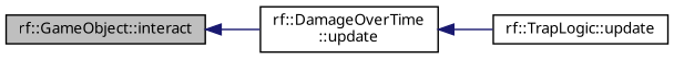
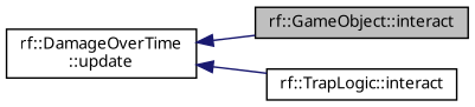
  digraph {
    fontname="Noto Sans"
    rankdir=LR
    node [color=black fillcolor=white fontname="Noto Sans" fontsize=10 shape=record style=filled]
    edge [color=midnightblue dir=back fontname="Noto Sans" fontsize=10 labelfontname=Helvetica labelfontsize=10 style=solid]
    n1 [fillcolor=grey75 fontcolor=black height=0.2 label="rf::GameObject::interact" width=0.4]
    n2 [height=0.2 label="rf::DamageOverTime\l::update" width=0.4]
-   n3 [height=0.2 label="rf::TrapLogic::update" width=0.4]
-   n1 -> n2
+   n3 [height=0.2 label="rf::TrapLogic::interact" width=0.4]
+   n2 -> n1
    n2 -> n3
  }
